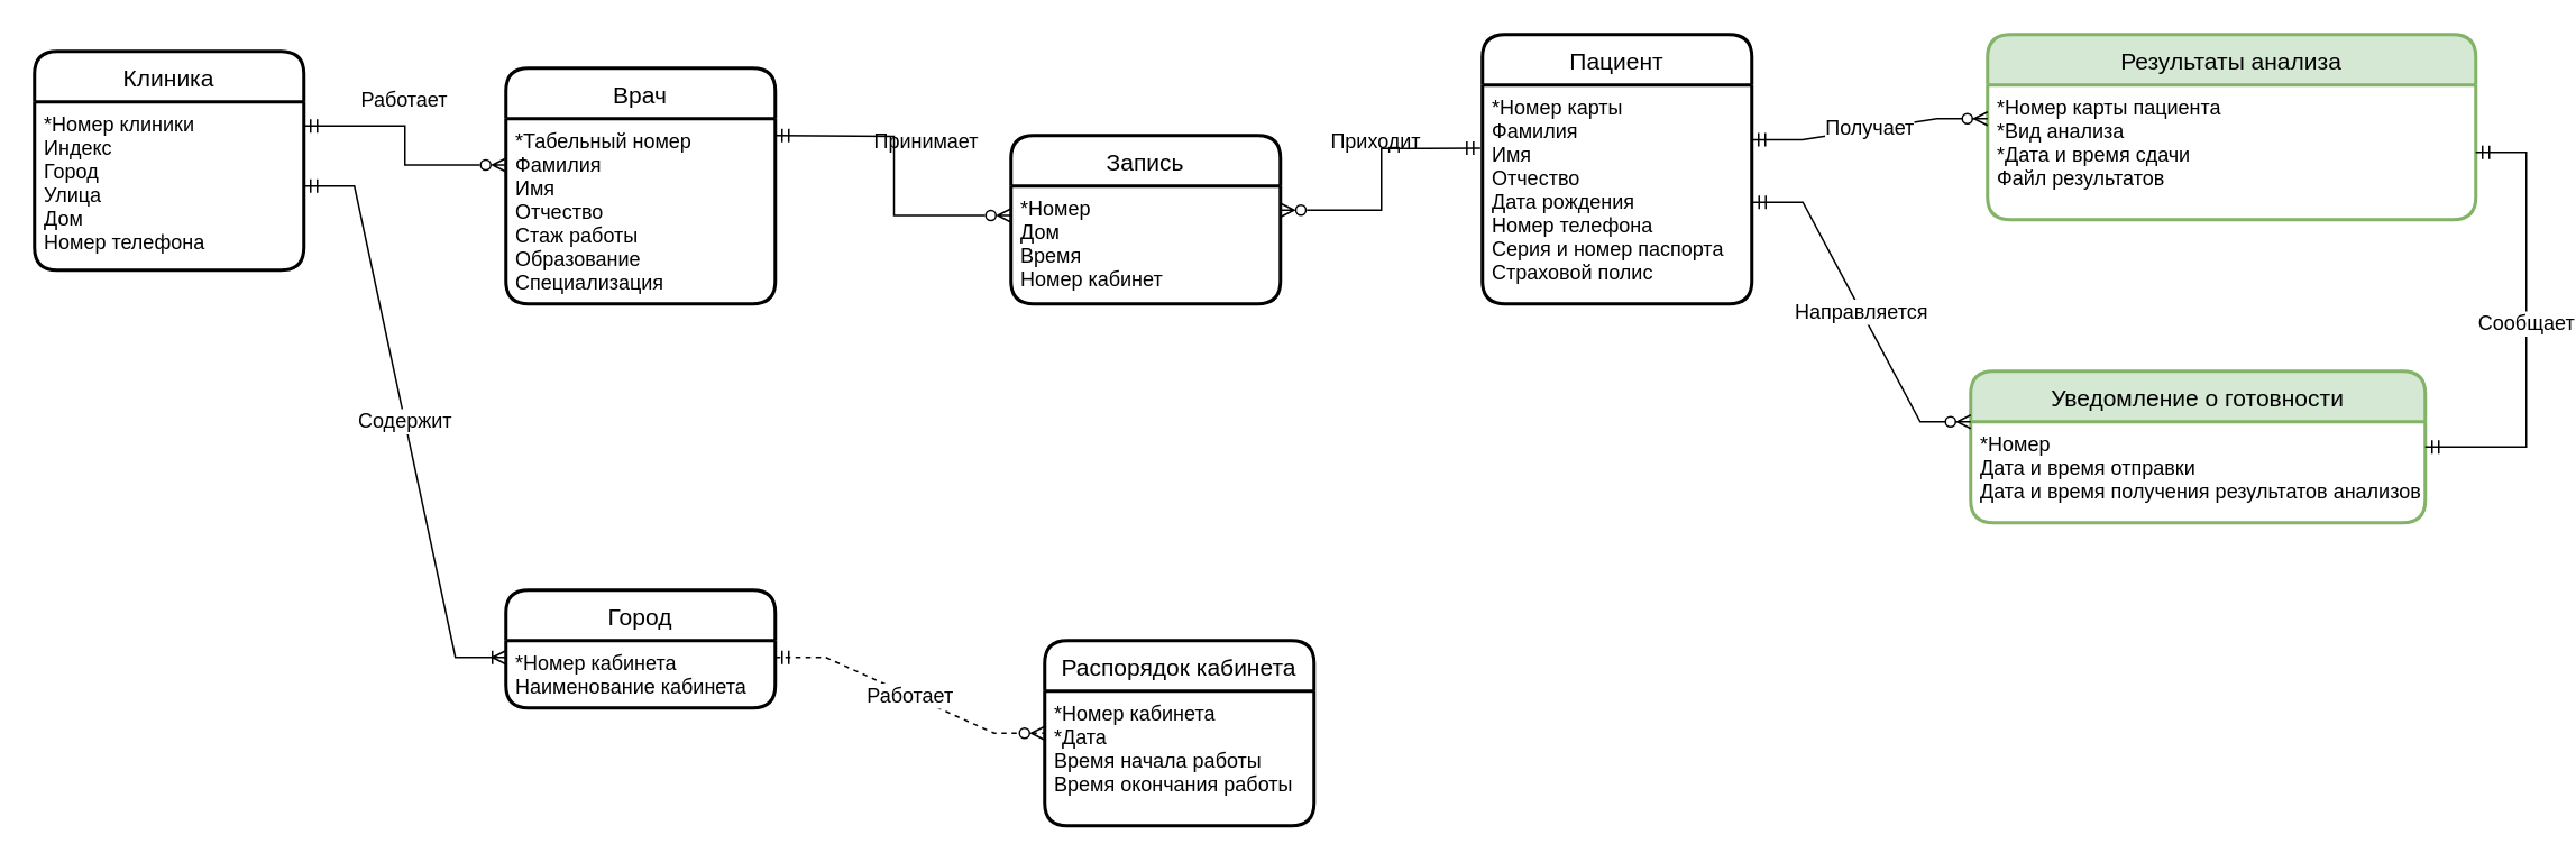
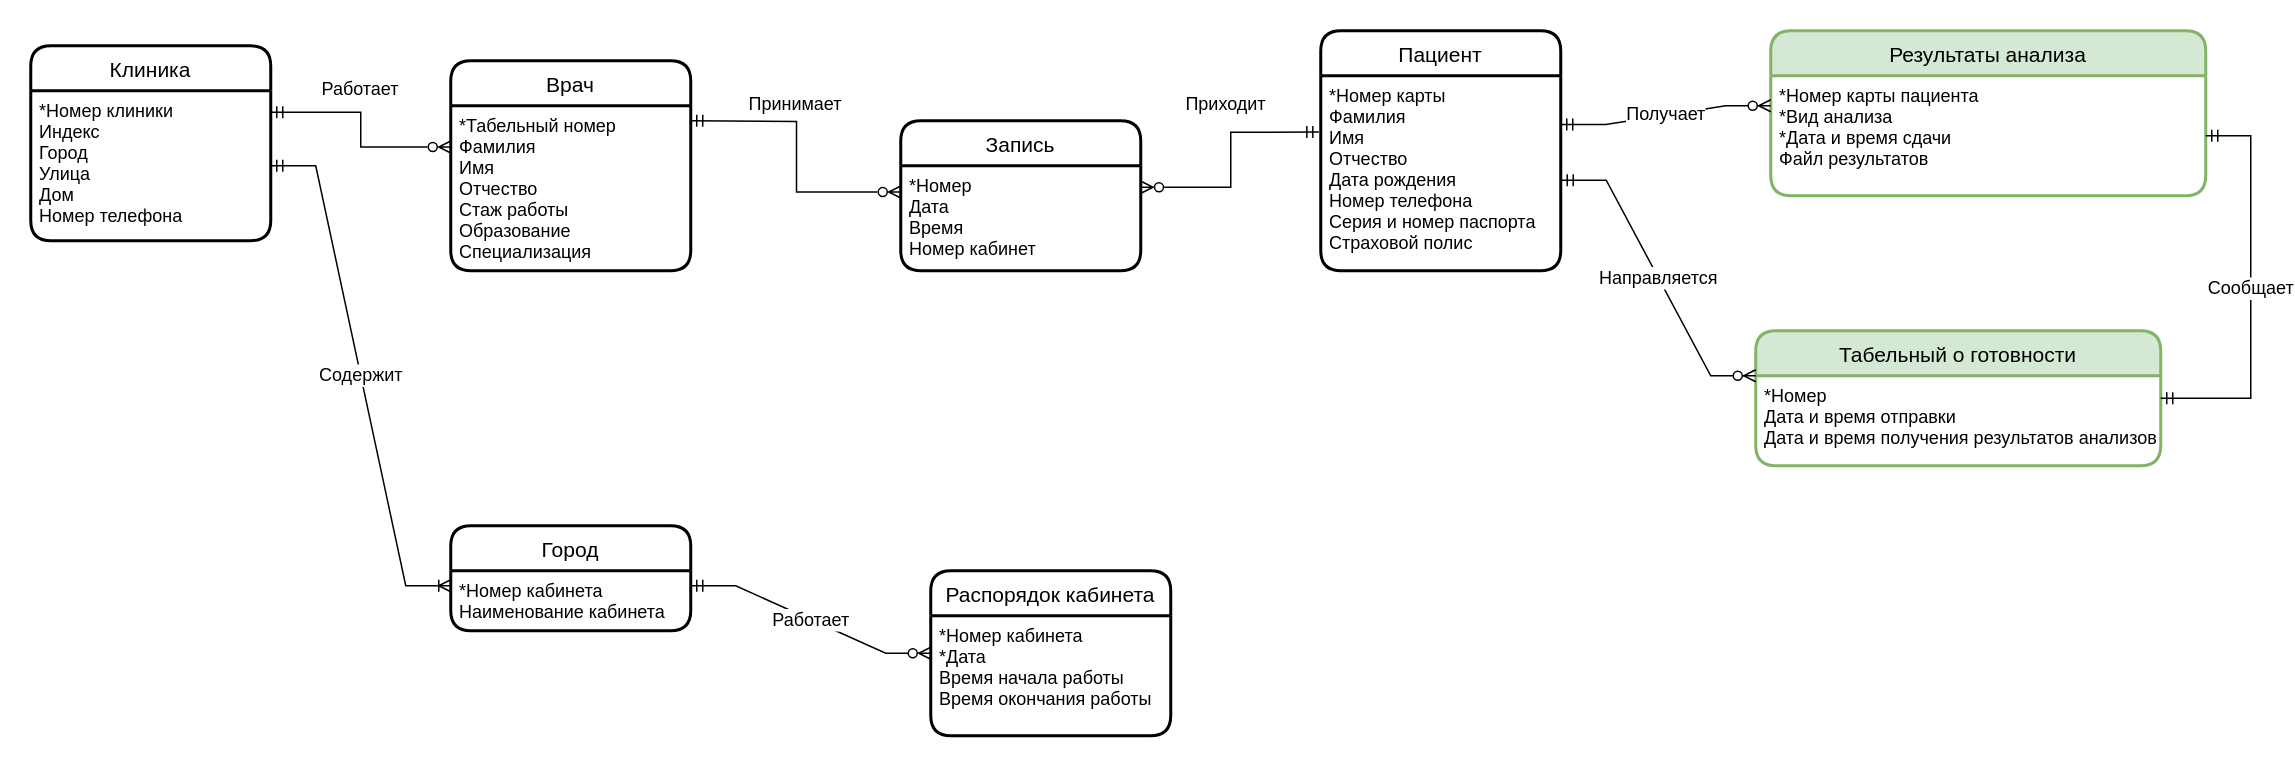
  <mxCell id="0" />
  <mxCell id="1" parent="0" />
  <mxCell id="2" style="edgeStyle=orthogonalEdgeStyle;rounded=0;orthogonalLoop=1;jettySize=auto;html=1;entryX=0;entryY=0.25;entryDx=0;entryDy=0;fontSize=11;startArrow=ERmandOne;startFill=0;endArrow=ERzeroToMany;endFill=0;exitX=1;exitY=0.144;exitDx=0;exitDy=0;exitPerimeter=0;" parent="1" source="4" target="6" edge="1"><mxGeometry relative="1" as="geometry" /></mxCell>
  <mxCell id="3" value="Клиника" style="swimlane;childLayout=stackLayout;horizontal=1;startSize=30;horizontalStack=0;rounded=1;fontSize=14;fontStyle=0;strokeWidth=2;resizeParent=0;resizeLast=1;shadow=0;dashed=0;align=center;" parent="1" vertex="1"><mxGeometry x="20" y="30" width="160" height="130" as="geometry" /></mxCell>
  <mxCell id="4" value="*Номер клиники&#10;Индекс&#10;Город&#10;Улица&#10;Дом&#10;Номер телефона" style="align=left;strokeColor=none;fillColor=none;spacingLeft=4;fontSize=12;verticalAlign=top;resizable=0;rotatable=0;part=1;" parent="3" vertex="1"><mxGeometry y="30" width="160" height="100" as="geometry" /></mxCell>
  <mxCell id="5" value="Врач" style="swimlane;childLayout=stackLayout;horizontal=1;startSize=30;horizontalStack=0;rounded=1;fontSize=14;fontStyle=0;strokeWidth=2;resizeParent=0;resizeLast=1;shadow=0;dashed=0;align=center;" parent="1" vertex="1"><mxGeometry x="300" y="40" width="160" height="140" as="geometry" /></mxCell>
  <mxCell id="6" value="*Табельный номер&#10;Фамилия&#10;Имя&#10;Отчество &#10;Стаж работы&#10;Образование&#10;Специализация" style="align=left;strokeColor=none;fillColor=none;spacingLeft=4;fontSize=12;verticalAlign=top;resizable=0;rotatable=0;part=1;" parent="5" vertex="1"><mxGeometry y="30" width="160" height="110" as="geometry" /></mxCell>
  <mxCell id="7" value="Пациент" style="swimlane;childLayout=stackLayout;horizontal=1;startSize=30;horizontalStack=0;rounded=1;fontSize=14;fontStyle=0;strokeWidth=2;resizeParent=0;resizeLast=1;shadow=0;dashed=0;align=center;" parent="1" vertex="1"><mxGeometry x="880" y="20" width="160" height="160" as="geometry" /></mxCell>
  <mxCell id="8" value="*Номер карты&#10;Фамилия&#10;Имя &#10;Отчество&#10;Дата рождения&#10;Номер телефона&#10;Серия и номер паспорта&#10;Страховой полис" style="align=left;strokeColor=none;fillColor=none;spacingLeft=4;fontSize=12;verticalAlign=top;resizable=0;rotatable=0;part=1;" parent="7" vertex="1"><mxGeometry y="30" width="160" height="130" as="geometry" /></mxCell>
  <mxCell id="9" value="Запись" style="swimlane;childLayout=stackLayout;horizontal=1;startSize=30;horizontalStack=0;rounded=1;fontSize=14;fontStyle=0;strokeWidth=2;resizeParent=0;resizeLast=1;shadow=0;dashed=0;align=center;" parent="1" vertex="1"><mxGeometry x="600" y="80" width="160" height="100" as="geometry" /></mxCell>
- <mxCell id="10" value="*Номер&#10;Дом&#10;Время&#10;Номер кабинет" style="align=left;strokeColor=none;fillColor=none;spacingLeft=4;fontSize=12;verticalAlign=top;resizable=0;rotatable=0;part=1;" parent="9" vertex="1"><mxGeometry y="30" width="160" height="70" as="geometry" /></mxCell>
+ <mxCell id="10" value="*Номер&#10;Дата&#10;Время&#10;Номер кабинет" style="align=left;strokeColor=none;fillColor=none;spacingLeft=4;fontSize=12;verticalAlign=top;resizable=0;rotatable=0;part=1;" parent="9" vertex="1"><mxGeometry y="30" width="160" height="70" as="geometry" /></mxCell>
  <mxCell id="11" style="edgeStyle=orthogonalEdgeStyle;rounded=0;orthogonalLoop=1;jettySize=auto;html=1;entryX=1.001;entryY=0.205;entryDx=0;entryDy=0;fontSize=11;startArrow=ERmandOne;startFill=0;endArrow=ERzeroToMany;endFill=0;exitX=-0.008;exitY=0.289;exitDx=0;exitDy=0;entryPerimeter=0;exitPerimeter=0;" parent="1" source="8" target="10" edge="1"><mxGeometry relative="1" as="geometry" /></mxCell>
  <mxCell id="12" style="edgeStyle=orthogonalEdgeStyle;rounded=0;orthogonalLoop=1;jettySize=auto;html=1;entryX=0;entryY=0.25;entryDx=0;entryDy=0;fontSize=11;startArrow=ERmandOne;startFill=0;endArrow=ERzeroToMany;endFill=0;" parent="1" target="10" edge="1"><mxGeometry relative="1" as="geometry"><mxPoint x="460" y="80" as="sourcePoint" /></mxGeometry></mxCell>
  <mxCell id="13" value="&lt;font style=&quot;font-size: 12px;&quot;&gt;Работает&lt;/font&gt;" style="text;html=1;strokeColor=none;fillColor=none;align=center;verticalAlign=middle;whiteSpace=wrap;rounded=0;fontSize=20;" parent="1" vertex="1"><mxGeometry x="210" y="40" width="60" height="30" as="geometry" /></mxCell>
- <mxCell id="14" value="&lt;font style=&quot;font-size: 12px;&quot;&gt;Принимает&lt;/font&gt;" style="text;html=1;strokeColor=none;fillColor=none;align=center;verticalAlign=middle;whiteSpace=wrap;rounded=0;fontSize=20;" parent="1" vertex="1"><mxGeometry x="520" y="65" width="60" height="30" as="geometry" /></mxCell>
- <mxCell id="15" value="&lt;font style=&quot;font-size: 12px;&quot;&gt;Приходит&lt;/font&gt;" style="text;html=1;strokeColor=none;fillColor=none;align=center;verticalAlign=middle;whiteSpace=wrap;rounded=0;fontSize=20;" parent="1" vertex="1"><mxGeometry x="787" y="65" width="60" height="30" as="geometry" /></mxCell>
+ <mxCell id="14" value="&lt;font style=&quot;font-size: 12px;&quot;&gt;Принимает&lt;/font&gt;" style="text;html=1;strokeColor=none;fillColor=none;align=center;verticalAlign=middle;whiteSpace=wrap;rounded=0;fontSize=20;" parent="1" vertex="1"><mxGeometry x="500" y="50" width="60" height="30" as="geometry" /></mxCell>
+ <mxCell id="15" value="&lt;font style=&quot;font-size: 12px;&quot;&gt;Приходит&lt;/font&gt;" style="text;html=1;strokeColor=none;fillColor=none;align=center;verticalAlign=middle;whiteSpace=wrap;rounded=0;fontSize=20;" parent="1" vertex="1"><mxGeometry x="787" y="50" width="60" height="30" as="geometry" /></mxCell>
  <mxCell id="16" value="Город" style="swimlane;childLayout=stackLayout;horizontal=1;startSize=30;horizontalStack=0;rounded=1;fontSize=14;fontStyle=0;strokeWidth=2;resizeParent=0;resizeLast=1;shadow=0;dashed=0;align=center;" vertex="1" parent="1"><mxGeometry x="300" y="350" width="160" height="70" as="geometry" /></mxCell>
  <mxCell id="17" value="*Номер кабинета&#10;Наименование кабинета&#10;" style="align=left;strokeColor=none;fillColor=none;spacingLeft=4;fontSize=12;verticalAlign=top;resizable=0;rotatable=0;part=1;" vertex="1" parent="16"><mxGeometry y="30" width="160" height="40" as="geometry" /></mxCell>
  <mxCell id="18" value="Содержит" style="edgeStyle=entityRelationEdgeStyle;fontSize=12;html=1;endArrow=ERoneToMany;startArrow=ERmandOne;rounded=0;entryX=0;entryY=0.25;entryDx=0;entryDy=0;" edge="1" parent="1" source="4" target="17"><mxGeometry width="100" height="100" relative="1" as="geometry"><mxPoint x="190" y="400" as="sourcePoint" /><mxPoint x="290" y="300" as="targetPoint" /></mxGeometry></mxCell>
  <mxCell id="19" value="Распорядок кабинета" style="swimlane;childLayout=stackLayout;horizontal=1;startSize=30;horizontalStack=0;rounded=1;fontSize=14;fontStyle=0;strokeWidth=2;resizeParent=0;resizeLast=1;shadow=0;dashed=0;align=center;" vertex="1" parent="1"><mxGeometry x="620" y="380" width="160" height="110" as="geometry" /></mxCell>
  <mxCell id="20" value="*Номер кабинета&#10;*Дата&#10;Время начала работы&#10;Время окончания работы" style="align=left;strokeColor=none;fillColor=none;spacingLeft=4;fontSize=12;verticalAlign=top;resizable=0;rotatable=0;part=1;" vertex="1" parent="19"><mxGeometry y="30" width="160" height="80" as="geometry" /></mxCell>
- <mxCell id="21" value="Работает" style="edgeStyle=entityRelationEdgeStyle;fontSize=12;html=1;endArrow=ERzeroToMany;startArrow=ERmandOne;rounded=0;exitX=1;exitY=0.25;exitDx=0;exitDy=0;entryX=0;entryY=0.5;entryDx=0;entryDy=0;dashed=1;" edge="1" parent="1" source="17" target="19"><mxGeometry width="100" height="100" relative="1" as="geometry"><mxPoint x="480" y="350" as="sourcePoint" /><mxPoint x="580" y="250" as="targetPoint" /></mxGeometry></mxCell>
+ <mxCell id="21" value="Работает" style="edgeStyle=entityRelationEdgeStyle;fontSize=12;html=1;endArrow=ERzeroToMany;startArrow=ERmandOne;rounded=0;exitX=1;exitY=0.25;exitDx=0;exitDy=0;entryX=0;entryY=0.5;entryDx=0;entryDy=0;" edge="1" parent="1" source="17" target="19"><mxGeometry width="100" height="100" relative="1" as="geometry"><mxPoint x="480" y="350" as="sourcePoint" /><mxPoint x="580" y="250" as="targetPoint" /></mxGeometry></mxCell>
  <mxCell id="22" value="Результаты анализа" style="swimlane;childLayout=stackLayout;horizontal=1;startSize=30;horizontalStack=0;rounded=1;fontSize=14;fontStyle=0;strokeWidth=2;resizeParent=0;resizeLast=1;shadow=0;dashed=0;align=center;fillColor=#d5e8d4;strokeColor=#82b366;" vertex="1" parent="1"><mxGeometry x="1180" y="20" width="290" height="110" as="geometry" /></mxCell>
  <mxCell id="23" value="*Номер карты пациента&#10;*Вид анализа&#10;*Дата и время сдачи &#10;Файл результатов" style="align=left;strokeColor=none;fillColor=none;spacingLeft=4;fontSize=12;verticalAlign=top;resizable=0;rotatable=0;part=1;" vertex="1" parent="22"><mxGeometry y="30" width="290" height="80" as="geometry" /></mxCell>
  <mxCell id="24" value="Получает" style="edgeStyle=entityRelationEdgeStyle;fontSize=12;html=1;endArrow=ERzeroToMany;startArrow=ERmandOne;rounded=0;exitX=1;exitY=0.25;exitDx=0;exitDy=0;entryX=0;entryY=0.25;entryDx=0;entryDy=0;" edge="1" parent="1" source="8" target="23"><mxGeometry width="100" height="100" relative="1" as="geometry"><mxPoint x="1080" y="240" as="sourcePoint" /><mxPoint x="1180" y="140" as="targetPoint" /></mxGeometry></mxCell>
- <mxCell id="25" value="Уведомление о готовности" style="swimlane;childLayout=stackLayout;horizontal=1;startSize=30;horizontalStack=0;rounded=1;fontSize=14;fontStyle=0;strokeWidth=2;resizeParent=0;resizeLast=1;shadow=0;dashed=0;align=center;fillColor=#d5e8d4;strokeColor=#82b366;" vertex="1" parent="1"><mxGeometry x="1170" y="220" width="270" height="90" as="geometry" /></mxCell>
+ <mxCell id="25" value="Табельный о готовности" style="swimlane;childLayout=stackLayout;horizontal=1;startSize=30;horizontalStack=0;rounded=1;fontSize=14;fontStyle=0;strokeWidth=2;resizeParent=0;resizeLast=1;shadow=0;dashed=0;align=center;fillColor=#d5e8d4;strokeColor=#82b366;" vertex="1" parent="1"><mxGeometry x="1170" y="220" width="270" height="90" as="geometry" /></mxCell>
  <mxCell id="26" value="*Номер&#10;Дата и время отправки&#10;Дата и время получения результатов анализов" style="align=left;strokeColor=none;fillColor=none;spacingLeft=4;fontSize=12;verticalAlign=top;resizable=0;rotatable=0;part=1;" vertex="1" parent="25"><mxGeometry y="30" width="270" height="60" as="geometry" /></mxCell>
  <mxCell id="27" value="Направляется" style="edgeStyle=entityRelationEdgeStyle;fontSize=12;html=1;endArrow=ERzeroToMany;startArrow=ERmandOne;rounded=0;exitX=1.002;exitY=0.536;exitDx=0;exitDy=0;exitPerimeter=0;entryX=0;entryY=0;entryDx=0;entryDy=0;" edge="1" parent="1" source="8" target="26"><mxGeometry width="100" height="100" relative="1" as="geometry"><mxPoint x="1090" y="250" as="sourcePoint" /><mxPoint x="1190" y="150" as="targetPoint" /></mxGeometry></mxCell>
  <mxCell id="28" value="Сообщает" style="edgeStyle=entityRelationEdgeStyle;fontSize=12;html=1;endArrow=ERmandOne;startArrow=ERmandOne;rounded=0;exitX=1;exitY=0.25;exitDx=0;exitDy=0;" edge="1" parent="1" source="26" target="23"><mxGeometry width="100" height="100" relative="1" as="geometry"><mxPoint x="1220" y="240" as="sourcePoint" /><mxPoint x="1320" y="140" as="targetPoint" /></mxGeometry></mxCell>
